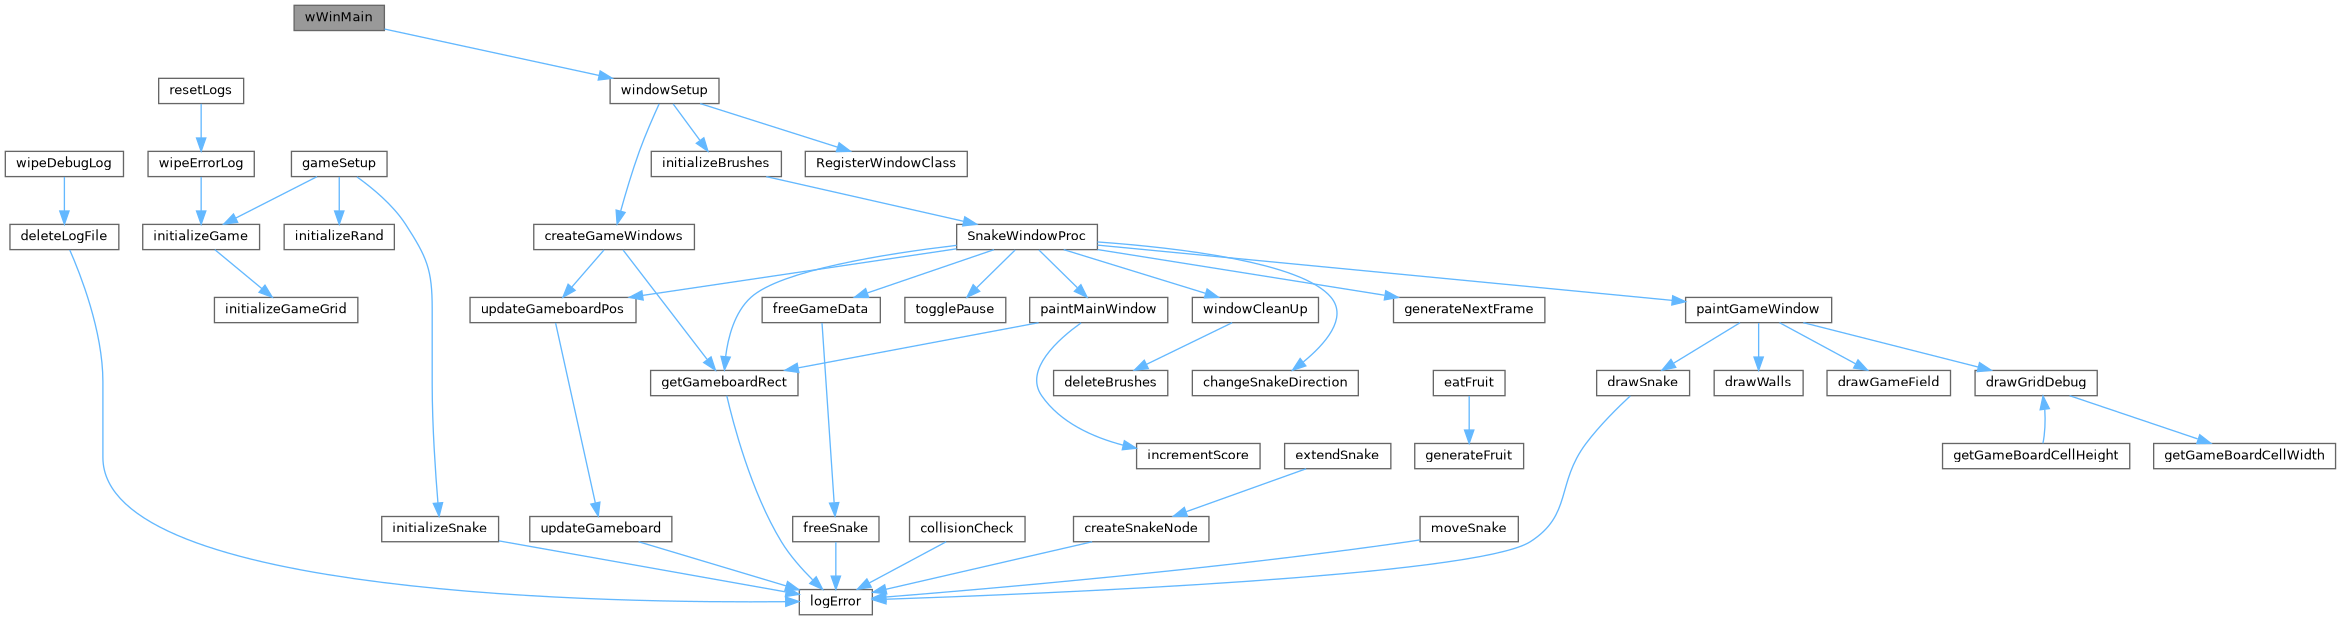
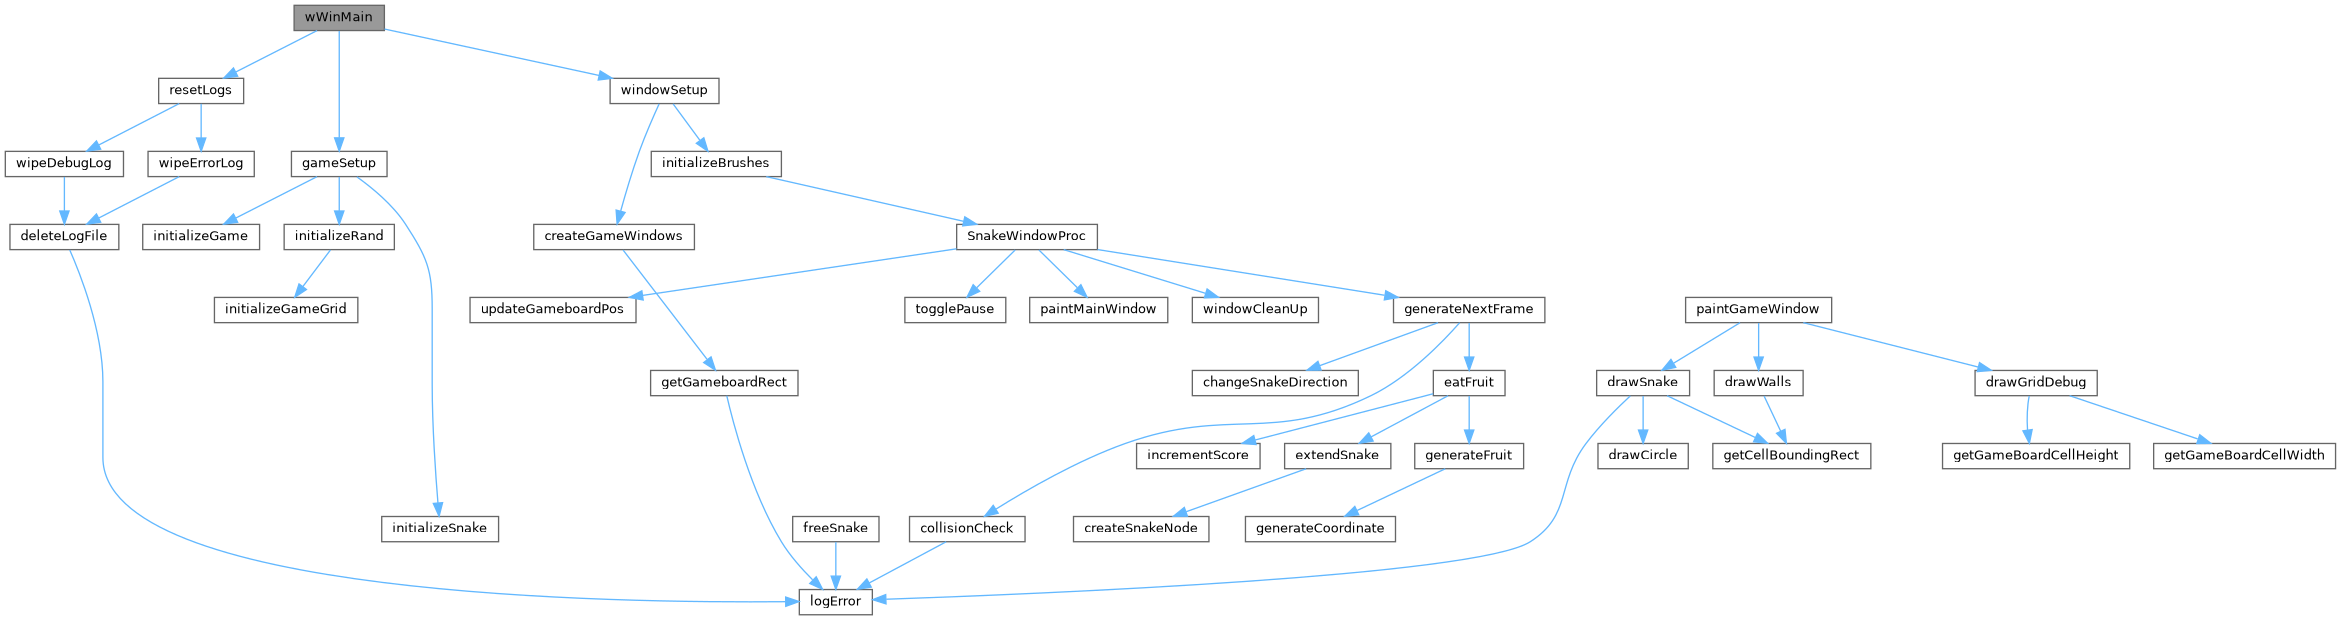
  digraph {
    rankdir=TB
    node [color=grey40 fillcolor=white fontname=Helvetica fontsize=10 shape=box style=filled]
    edge [color=steelblue1 fontname=Helvetica fontsize=10 labelfontname=Helvetica labelfontsize=10 style=solid]
    n1 [color=gray40 fillcolor=grey60 fontcolor=black height=0.2 label=wWinMain width=0.4]
    n2 [height=0.2 label=gameSetup width=0.4]
    n3 [height=0.2 label=resetLogs width=0.4]
    n4 [height=0.2 label=windowSetup width=0.4]
    n5 [height=0.2 label=initializeGame width=0.4]
    n6 [height=0.2 label=initializeRand width=0.4]
    n7 [height=0.2 label=initializeSnake width=0.4]
    n8 [height=0.2 label=wipeDebugLog width=0.4]
    n9 [height=0.2 label=wipeErrorLog width=0.4]
    n10 [height=0.2 label=createGameWindows width=0.4]
    n11 [height=0.2 label=initializeBrushes width=0.4]
-   n12 [height=0.2 label=RegisterWindowClass width=0.4]
    n13 [height=0.2 label=initializeGameGrid width=0.4]
    n14 [height=0.2 label=logError width=0.4]
    n15 [height=0.2 label=createSnakeNode width=0.4]
    n16 [height=0.2 label=deleteLogFile width=0.4]
    n17 [height=0.2 label=getGameboardRect width=0.4]
    n18 [height=0.2 label=updateGameboardPos width=0.4]
    n19 [height=0.2 label=SnakeWindowProc width=0.4]
    n20 [height=0.2 label=changeSnakeDirection width=0.4]
-   n21 [height=0.2 label=freeGameData width=0.4]
    n22 [height=0.2 label=generateNextFrame width=0.4]
    n23 [height=0.2 label=paintGameWindow width=0.4]
    n24 [height=0.2 label=paintMainWindow width=0.4]
    n25 [height=0.2 label=togglePause width=0.4]
    n26 [height=0.2 label=windowCleanUp width=0.4]
-   n27 [height=0.2 label=updateGameboard width=0.4]
    n28 [height=0.2 label=freeSnake width=0.4]
    n29 [height=0.2 label=collisionCheck width=0.4]
    n30 [height=0.2 label=eatFruit width=0.4]
-   n31 [height=0.2 label=drawGameField width=0.4]
    n32 [height=0.2 label=drawGridDebug width=0.4]
    n33 [height=0.2 label=drawSnake width=0.4]
    n34 [height=0.2 label=drawWalls width=0.4]
-   n35 [height=0.2 label=deleteBrushes width=0.4]
    n36 [height=0.2 label=extendSnake width=0.4]
    n37 [height=0.2 label=generateFruit width=0.4]
    n38 [height=0.2 label=incrementScore width=0.4]
-   n39 [height=0.2 label=moveSnake width=0.4]
+   n40 [height=0.2 label=generateCoordinate width=0.4]
    n41 [height=0.2 label=getGameBoardCellHeight width=0.4]
    n42 [height=0.2 label=getGameBoardCellWidth width=0.4]
+   n43 [height=0.2 label=drawCircle width=0.4]
+   n44 [height=0.2 label=getCellBoundingRect width=0.4]
+   n1 -> n2
+   n1 -> n3
    n1 -> n4
    n2 -> n5
    n2 -> n6
    n2 -> n7
+   n3 -> n8
    n3 -> n9
    n4 -> n10
    n4 -> n11
-   n4 -> n12
-   n5 -> n13
-   n7 -> n14
+   n6 -> n13
    n8 -> n16
-   n9 -> n5
+   n9 -> n16
    n10 -> n17
-   n10 -> n18
    n11 -> n19
-   n15 -> n14
    n16 -> n14
    n17 -> n14
-   n18 -> n27
-   n19 -> n17
    n19 -> n18
-   n19 -> n20
-   n19 -> n21
+   n22 -> n20
    n19 -> n22
-   n19 -> n23
    n19 -> n24
    n19 -> n25
    n19 -> n26
-   n21 -> n28
-   n23 -> n31
+   n22 -> n29
+   n22 -> n30
    n23 -> n32
    n23 -> n33
    n23 -> n34
-   n24 -> n17
-   n26 -> n35
-   n27 -> n14
    n28 -> n14
    n29 -> n14
+   n30 -> n36
    n30 -> n37
-   n24 -> n38
-   n41 -> n32
+   n30 -> n38
+   n32 -> n41
    n32 -> n42
    n33 -> n14
+   n33 -> n43
+   n33 -> n44
+   n34 -> n44
    n36 -> n15
-   n39 -> n14
+   n37 -> n40
  }
